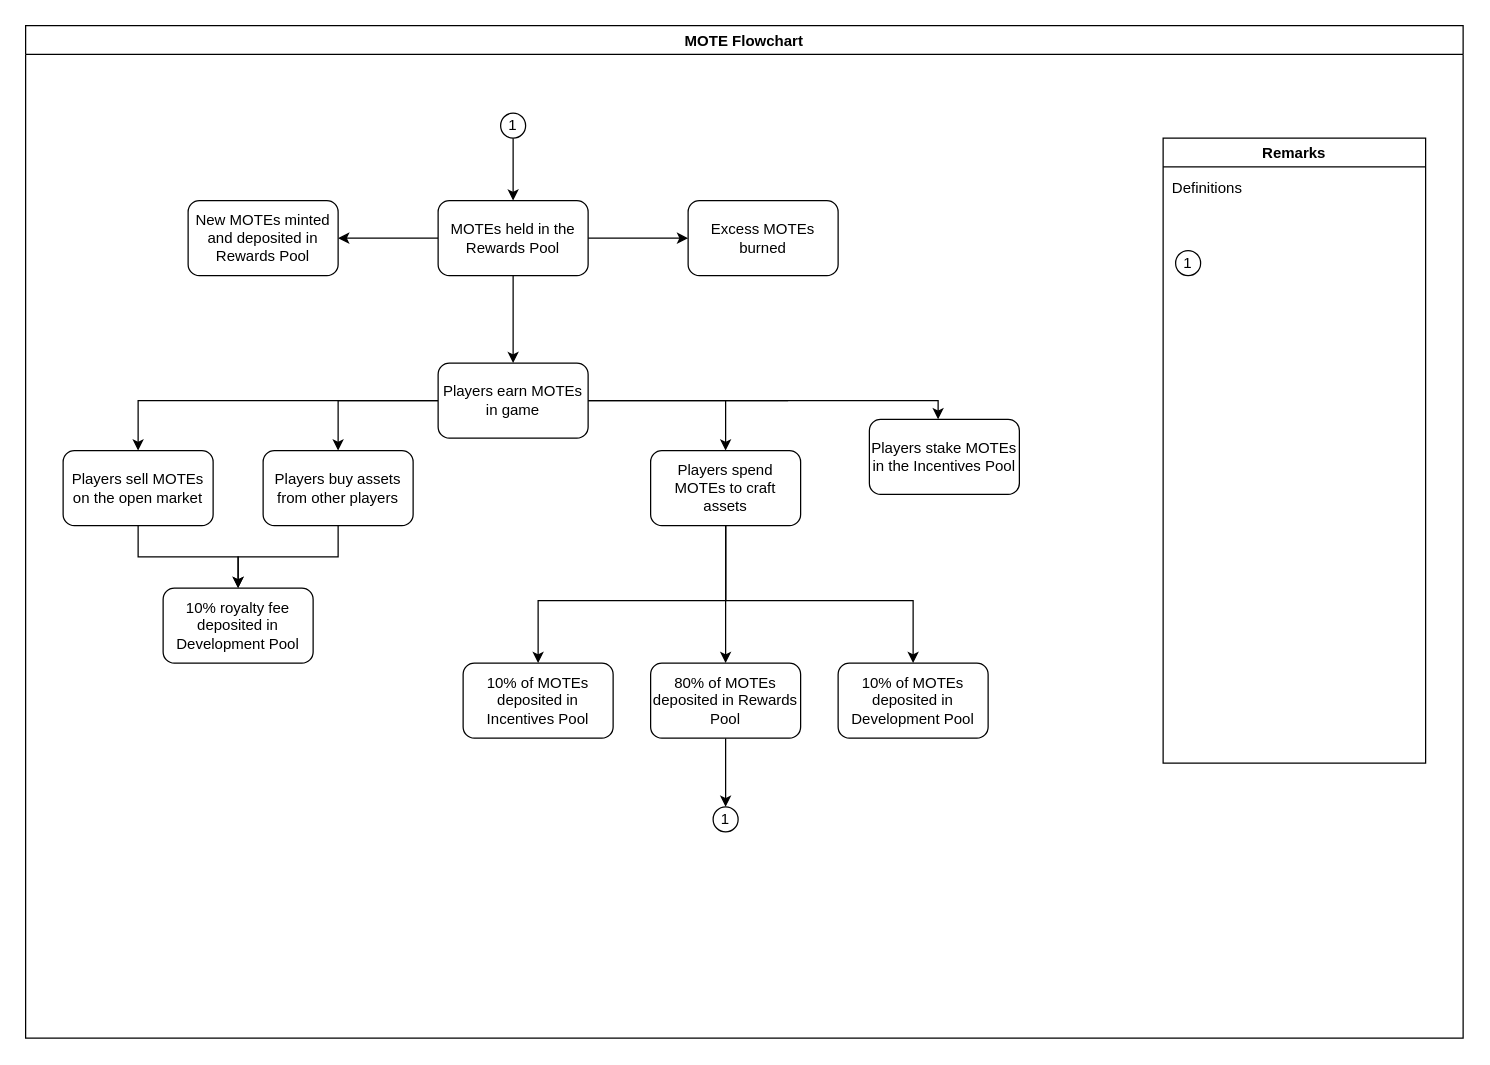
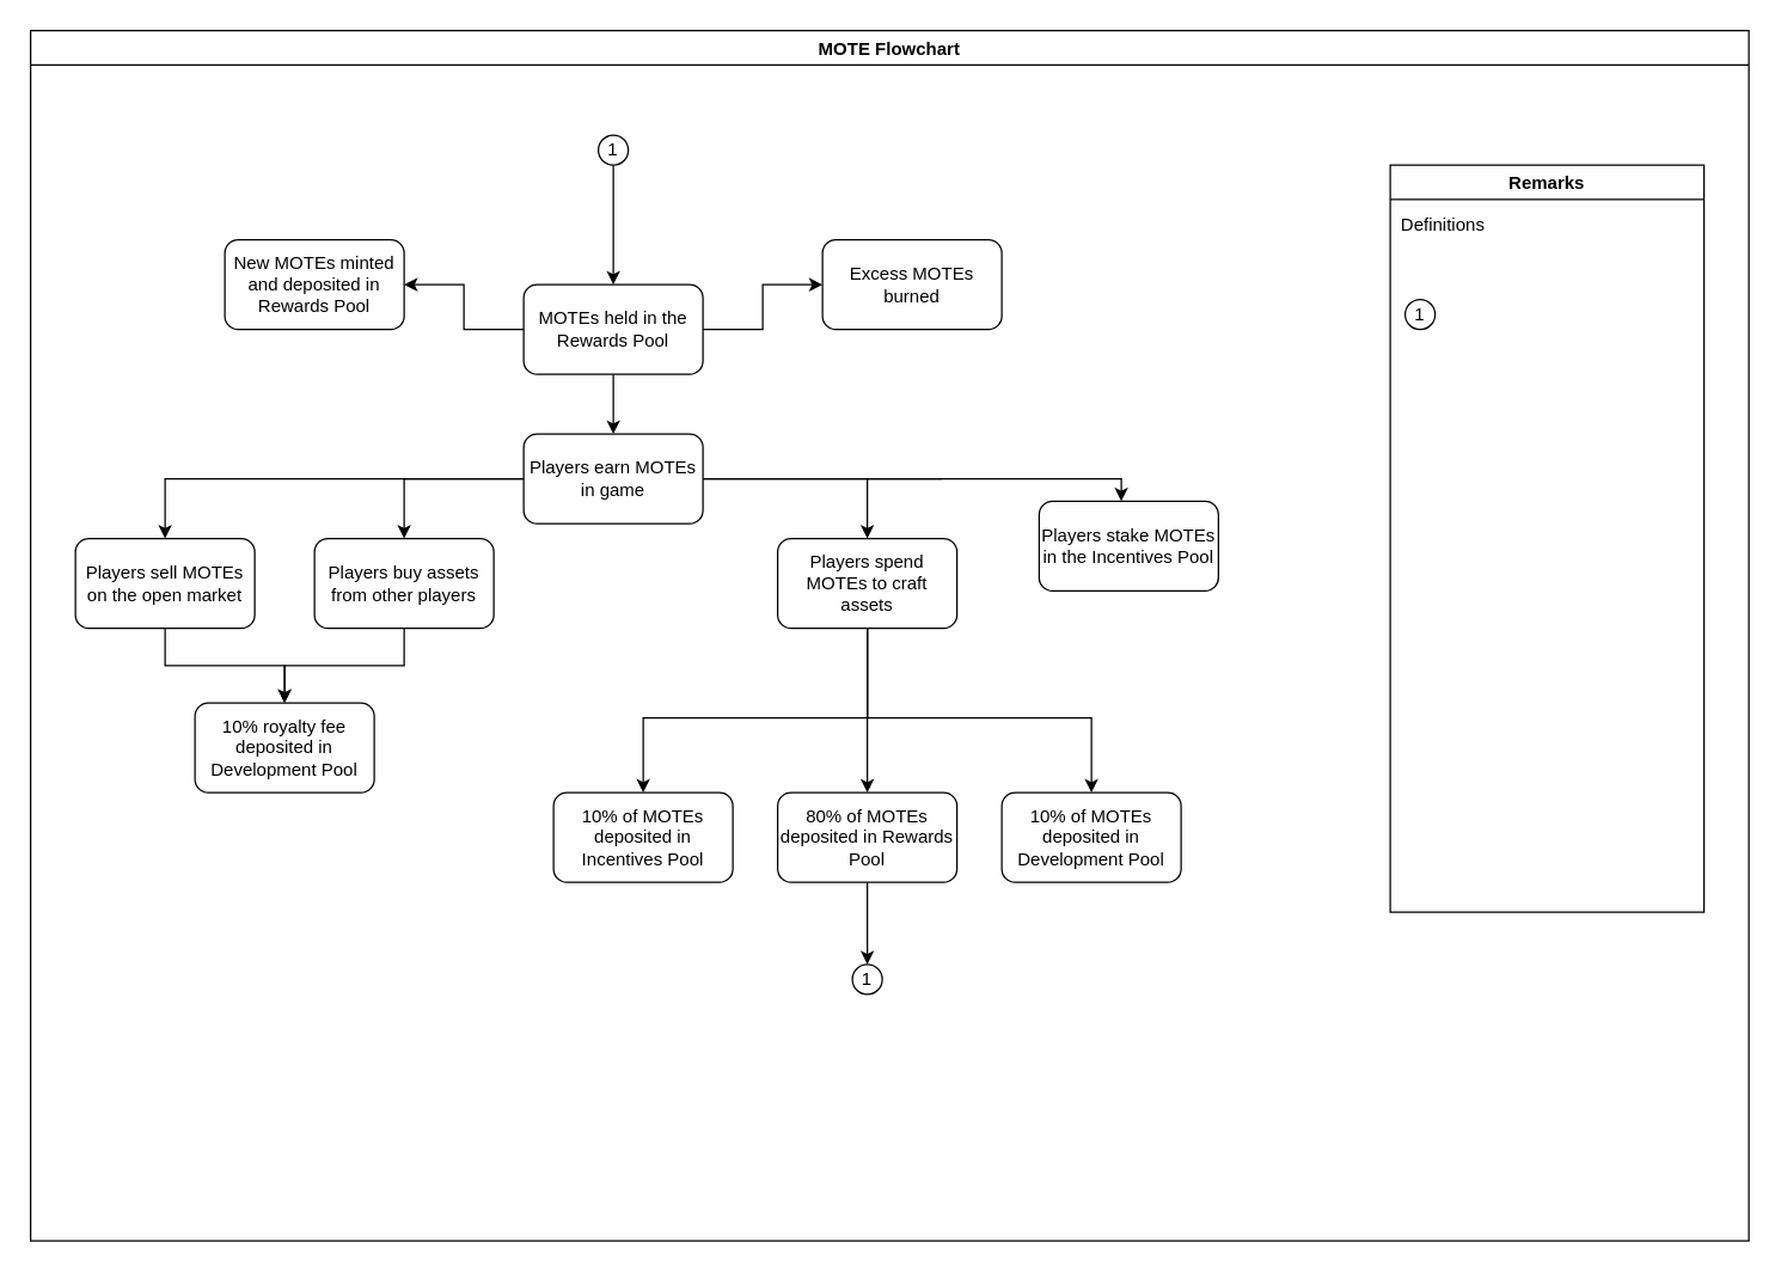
  <mxCell id="0" />
  <mxCell id="1" parent="0" />
  <mxCell id="2" value="" style="edgeStyle=orthogonalEdgeStyle;rounded=0;orthogonalLoop=1;jettySize=auto;html=1;" parent="1" source="5" target="10" edge="1"><mxGeometry relative="1" as="geometry" /></mxCell>
  <mxCell id="3" value="" style="edgeStyle=orthogonalEdgeStyle;rounded=0;orthogonalLoop=1;jettySize=auto;html=1;" parent="1" source="5" target="25" edge="1"><mxGeometry relative="1" as="geometry" /></mxCell>
  <mxCell id="4" value="" style="edgeStyle=orthogonalEdgeStyle;rounded=0;orthogonalLoop=1;jettySize=auto;html=1;" parent="1" source="5" target="26" edge="1"><mxGeometry relative="1" as="geometry" /></mxCell>
- <mxCell id="5" value="MOTEs held in the Rewards Pool" style="rounded=1;whiteSpace=wrap;html=1;fontSize=12;glass=0;strokeWidth=1;shadow=0;" parent="1" vertex="1"><mxGeometry x="350" y="160" width="120" height="60" as="geometry" /></mxCell>
+ <mxCell id="5" value="MOTEs held in the Rewards Pool" style="rounded=1;whiteSpace=wrap;html=1;fontSize=12;glass=0;strokeWidth=1;shadow=0;" parent="1" vertex="1"><mxGeometry x="350" y="190" width="120" height="60" as="geometry" /></mxCell>
  <mxCell id="6" value="" style="edgeStyle=orthogonalEdgeStyle;rounded=0;orthogonalLoop=1;jettySize=auto;html=1;" parent="1" source="10" target="16" edge="1"><mxGeometry relative="1" as="geometry" /></mxCell>
  <mxCell id="7" value="" style="edgeStyle=orthogonalEdgeStyle;rounded=0;orthogonalLoop=1;jettySize=auto;html=1;" parent="1" source="10" target="18" edge="1"><mxGeometry relative="1" as="geometry" /></mxCell>
  <mxCell id="8" value="" style="edgeStyle=orthogonalEdgeStyle;rounded=0;orthogonalLoop=1;jettySize=auto;html=1;" parent="1" source="10" target="14" edge="1"><mxGeometry relative="1" as="geometry"><Array as="points"><mxPoint x="630" y="320" /><mxPoint x="630" y="320" /></Array></mxGeometry></mxCell>
  <mxCell id="9" value="" style="edgeStyle=orthogonalEdgeStyle;rounded=0;orthogonalLoop=1;jettySize=auto;html=1;" parent="1" source="10" target="19" edge="1"><mxGeometry relative="1" as="geometry"><Array as="points"><mxPoint x="750" y="320" /></Array></mxGeometry></mxCell>
  <mxCell id="10" value="Players earn MOTEs in game" style="whiteSpace=wrap;html=1;rounded=1;glass=0;strokeWidth=1;shadow=0;" parent="1" vertex="1"><mxGeometry x="350" y="290" width="120" height="60" as="geometry" /></mxCell>
  <mxCell id="11" value="" style="edgeStyle=orthogonalEdgeStyle;rounded=0;orthogonalLoop=1;jettySize=auto;html=1;" parent="1" source="14" target="21" edge="1"><mxGeometry relative="1" as="geometry"><Array as="points"><mxPoint x="580" y="480" /><mxPoint x="430" y="480" /></Array></mxGeometry></mxCell>
  <mxCell id="12" value="" style="edgeStyle=orthogonalEdgeStyle;rounded=0;orthogonalLoop=1;jettySize=auto;html=1;" parent="1" source="14" target="22" edge="1"><mxGeometry relative="1" as="geometry"><Array as="points"><mxPoint x="580" y="480" /><mxPoint x="730" y="480" /></Array></mxGeometry></mxCell>
  <mxCell id="13" value="" style="edgeStyle=orthogonalEdgeStyle;rounded=0;orthogonalLoop=1;jettySize=auto;html=1;" parent="1" source="14" target="24" edge="1"><mxGeometry relative="1" as="geometry"><Array as="points"><mxPoint x="580" y="500" /><mxPoint x="580" y="500" /></Array></mxGeometry></mxCell>
  <mxCell id="14" value="Players spend MOTEs to craft assets" style="whiteSpace=wrap;html=1;rounded=1;glass=0;strokeWidth=1;shadow=0;" parent="1" vertex="1"><mxGeometry x="520" y="360" width="120" height="60" as="geometry" /></mxCell>
  <mxCell id="15" value="" style="edgeStyle=orthogonalEdgeStyle;rounded=0;orthogonalLoop=1;jettySize=auto;html=1;" parent="1" source="16" target="20" edge="1"><mxGeometry relative="1" as="geometry" /></mxCell>
  <mxCell id="16" value="Players buy assets from other players" style="whiteSpace=wrap;html=1;rounded=1;glass=0;strokeWidth=1;shadow=0;" parent="1" vertex="1"><mxGeometry x="210" y="360" width="120" height="60" as="geometry" /></mxCell>
  <mxCell id="17" value="" style="edgeStyle=orthogonalEdgeStyle;rounded=0;orthogonalLoop=1;jettySize=auto;html=1;" parent="1" source="18" target="20" edge="1"><mxGeometry relative="1" as="geometry" /></mxCell>
  <mxCell id="18" value="Players sell MOTEs on the open market" style="whiteSpace=wrap;html=1;rounded=1;glass=0;strokeWidth=1;shadow=0;" parent="1" vertex="1"><mxGeometry x="50" y="360" width="120" height="60" as="geometry" /></mxCell>
  <mxCell id="19" value="Players stake MOTEs in the Incentives Pool" style="whiteSpace=wrap;html=1;rounded=1;glass=0;strokeWidth=1;shadow=0;" parent="1" vertex="1"><mxGeometry x="695" y="335" width="120" height="60" as="geometry" /></mxCell>
  <mxCell id="20" value="10% royalty fee deposited in Development Pool" style="whiteSpace=wrap;html=1;rounded=1;glass=0;strokeWidth=1;shadow=0;" parent="1" vertex="1"><mxGeometry x="130" y="470" width="120" height="60" as="geometry" /></mxCell>
  <mxCell id="21" value="10% of MOTEs deposited in Incentives Pool" style="whiteSpace=wrap;html=1;rounded=1;glass=0;strokeWidth=1;shadow=0;" parent="1" vertex="1"><mxGeometry x="370" y="530" width="120" height="60" as="geometry" /></mxCell>
  <mxCell id="22" value="10% of MOTEs deposited in Development Pool" style="whiteSpace=wrap;html=1;rounded=1;glass=0;strokeWidth=1;shadow=0;" parent="1" vertex="1"><mxGeometry x="670" y="530" width="120" height="60" as="geometry" /></mxCell>
  <mxCell id="23" value="" style="edgeStyle=orthogonalEdgeStyle;rounded=0;orthogonalLoop=1;jettySize=auto;html=1;" edge="1" parent="1" source="24" target="27"><mxGeometry relative="1" as="geometry" /></mxCell>
  <mxCell id="24" value="80% of MOTEs deposited in Rewards Pool" style="whiteSpace=wrap;html=1;rounded=1;glass=0;strokeWidth=1;shadow=0;" parent="1" vertex="1"><mxGeometry x="520" y="530" width="120" height="60" as="geometry" /></mxCell>
  <mxCell id="25" value="New MOTEs minted and deposited in Rewards Pool" style="whiteSpace=wrap;html=1;rounded=1;glass=0;strokeWidth=1;shadow=0;" parent="1" vertex="1"><mxGeometry x="150" y="160" width="120" height="60" as="geometry" /></mxCell>
  <mxCell id="26" value="Excess MOTEs burned" style="whiteSpace=wrap;html=1;rounded=1;glass=0;strokeWidth=1;shadow=0;" parent="1" vertex="1"><mxGeometry x="550" y="160" width="120" height="60" as="geometry" /></mxCell>
  <mxCell id="27" value="1" style="ellipse;whiteSpace=wrap;html=1;aspect=fixed;" vertex="1" parent="1"><mxGeometry x="570" y="645" width="20" height="20" as="geometry" /></mxCell>
  <mxCell id="28" value="" style="edgeStyle=orthogonalEdgeStyle;rounded=0;orthogonalLoop=1;jettySize=auto;html=1;" edge="1" parent="1" source="29" target="5"><mxGeometry relative="1" as="geometry" /></mxCell>
  <mxCell id="29" value="1" style="ellipse;whiteSpace=wrap;html=1;aspect=fixed;" vertex="1" parent="1"><mxGeometry x="400" y="90" width="20" height="20" as="geometry" /></mxCell>
  <mxCell id="30" value="MOTE Flowchart" style="swimlane;" vertex="1" parent="1"><mxGeometry x="20" y="20" width="1150" height="810" as="geometry" /></mxCell>
  <mxCell id="31" value="Remarks" style="swimlane;" vertex="1" parent="30"><mxGeometry x="910" y="90" width="210" height="500" as="geometry" /></mxCell>
  <mxCell id="32" value="1" style="ellipse;whiteSpace=wrap;html=1;aspect=fixed;" vertex="1" parent="31"><mxGeometry x="10" y="90" width="20" height="20" as="geometry" /></mxCell>
  <mxCell id="33" value="Definitions" style="text;html=1;align=center;verticalAlign=middle;resizable=0;points=[];autosize=1;strokeColor=none;fillColor=none;" vertex="1" parent="31"><mxGeometry y="30" width="70" height="20" as="geometry" /></mxCell>
